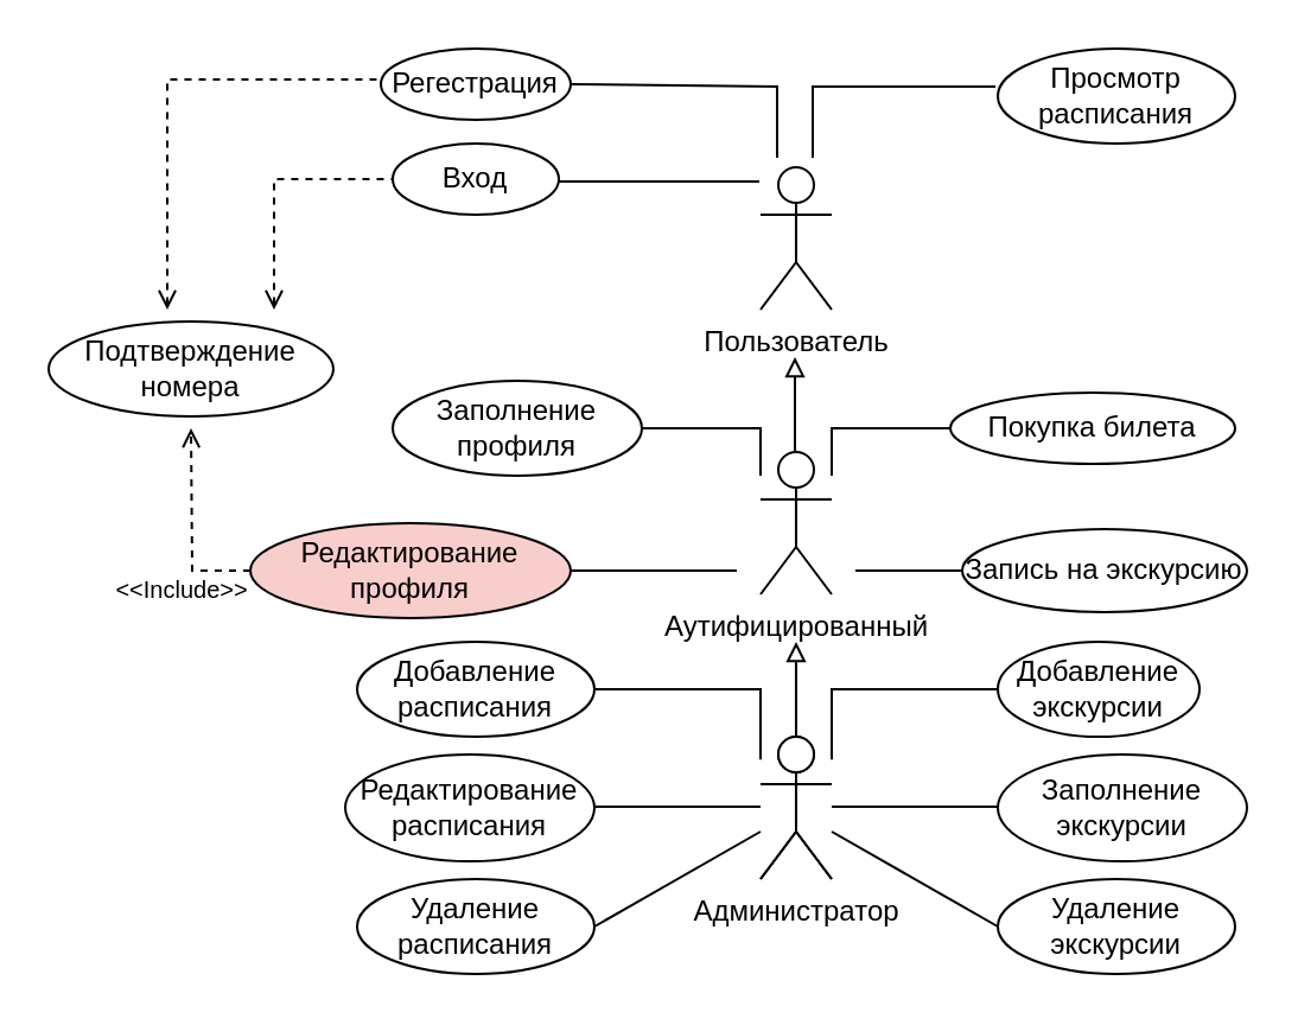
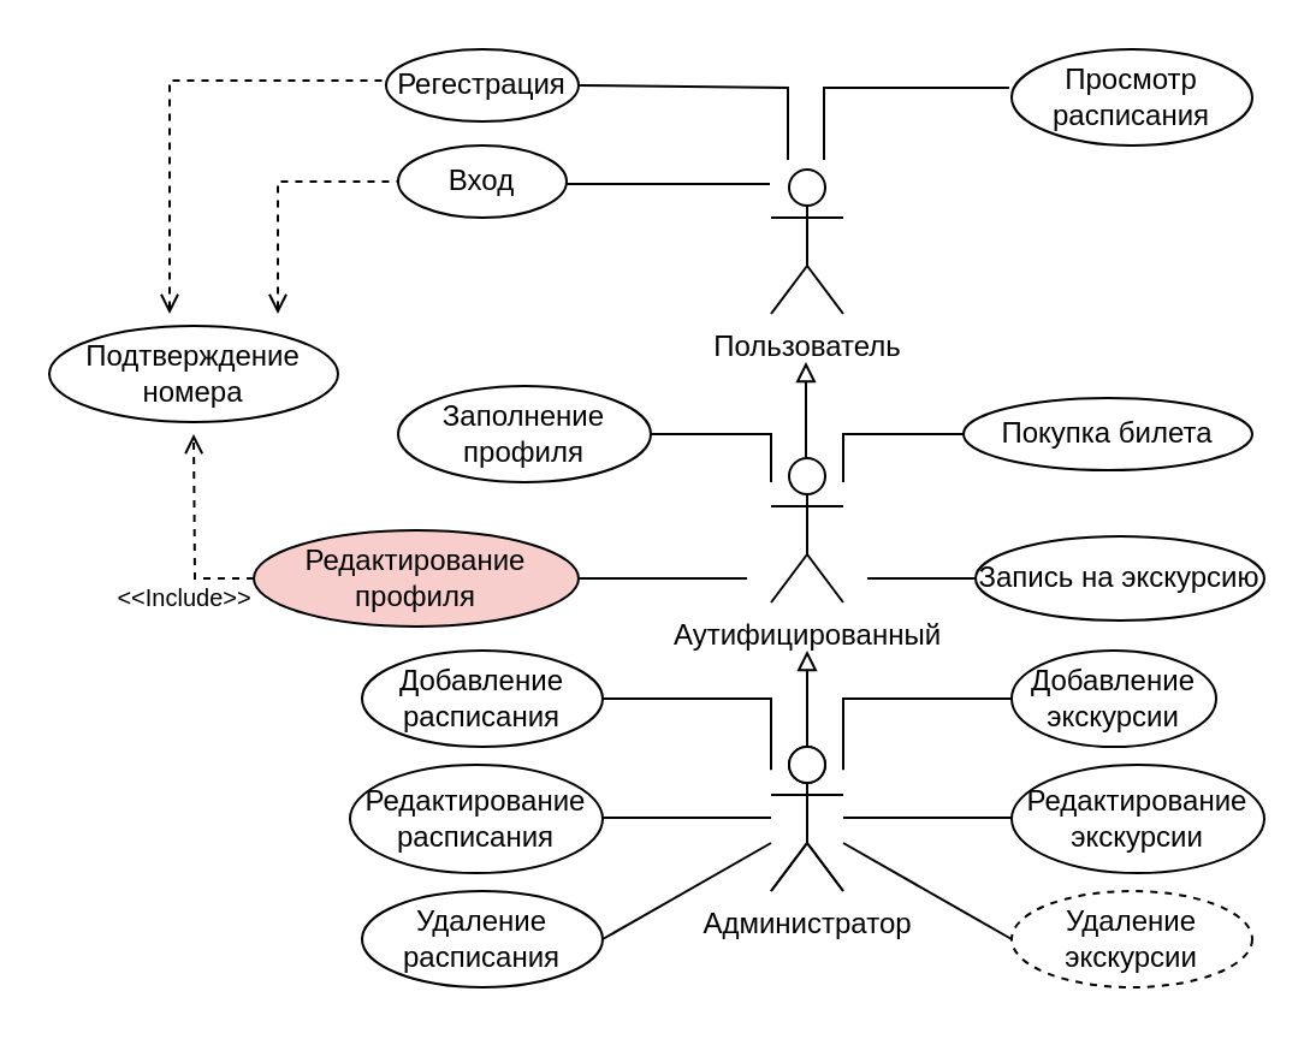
  <mxCell id="0" />
  <mxCell id="1" parent="0" />
  <mxCell id="2" value="&lt;div&gt;Администратор&lt;/div&gt;&lt;div&gt;&lt;br&gt;&lt;/div&gt;" style="shape=umlActor;verticalLabelPosition=bottom;verticalAlign=top;html=1;outlineConnect=0;" parent="1" vertex="1"><mxGeometry x="320" y="310" width="30" height="60" as="geometry" /></mxCell>
  <mxCell id="3" value="" style="shape=umlActor;verticalLabelPosition=bottom;verticalAlign=top;html=1;outlineConnect=0;" parent="1" vertex="1"><mxGeometry x="320" y="310" width="30" height="60" as="geometry" /></mxCell>
  <mxCell id="4" value="Аутифицированный" style="shape=umlActor;verticalLabelPosition=bottom;verticalAlign=top;html=1;outlineConnect=0;" parent="1" vertex="1"><mxGeometry x="320" y="190" width="30" height="60" as="geometry" /></mxCell>
  <mxCell id="5" value="Пользователь&lt;br&gt;" style="shape=umlActor;verticalLabelPosition=bottom;verticalAlign=top;html=1;outlineConnect=0;" parent="1" vertex="1"><mxGeometry x="320" y="70" width="30" height="60" as="geometry" /></mxCell>
  <mxCell id="6" value="" style="endArrow=block;html=1;rounded=0;startFill=0;endFill=0;exitX=0.5;exitY=0;exitDx=0;exitDy=0;exitPerimeter=0;" parent="1" source="3" edge="1"><mxGeometry width="50" height="50" relative="1" as="geometry"><mxPoint x="310" y="360" as="sourcePoint" /><mxPoint x="335" y="270" as="targetPoint" /></mxGeometry></mxCell>
  <mxCell id="7" value="" style="endArrow=block;html=1;rounded=0;startFill=0;endFill=0;exitX=0.5;exitY=0;exitDx=0;exitDy=0;exitPerimeter=0;" parent="1" edge="1"><mxGeometry width="50" height="50" relative="1" as="geometry"><mxPoint x="334.5" y="190" as="sourcePoint" /><mxPoint x="334.5" y="150" as="targetPoint" /></mxGeometry></mxCell>
  <mxCell id="8" value="Вход" style="ellipse;whiteSpace=wrap;html=1;" parent="1" vertex="1"><mxGeometry x="165" y="60" width="70" height="30" as="geometry" /></mxCell>
  <mxCell id="9" value="Регестрация" style="ellipse;whiteSpace=wrap;html=1;" parent="1" vertex="1"><mxGeometry x="160" y="20" width="80" height="30" as="geometry" /></mxCell>
  <mxCell id="10" value="" style="endArrow=none;html=1;rounded=0;entryX=0.25;entryY=0.1;entryDx=0;entryDy=0;entryPerimeter=0;" parent="1" edge="1"><mxGeometry width="50" height="50" relative="1" as="geometry"><mxPoint x="235" y="76" as="sourcePoint" /><mxPoint x="319.5" y="76" as="targetPoint" /></mxGeometry></mxCell>
  <mxCell id="11" value="" style="endArrow=none;html=1;rounded=0;entryX=0.5;entryY=0;entryDx=0;entryDy=0;entryPerimeter=0;exitX=1;exitY=0.5;exitDx=0;exitDy=0;" parent="1" source="9" edge="1"><mxGeometry width="50" height="50" relative="1" as="geometry"><mxPoint x="247" y="36" as="sourcePoint" /><mxPoint x="327" y="66" as="targetPoint" /><Array as="points"><mxPoint x="327" y="36" /></Array></mxGeometry></mxCell>
  <mxCell id="12" value="Просмотр расписания" style="ellipse;whiteSpace=wrap;html=1;" parent="1" vertex="1"><mxGeometry x="420" y="20" width="100" height="40" as="geometry" /></mxCell>
  <mxCell id="13" value="" style="endArrow=none;html=1;rounded=0;entryX=0.5;entryY=0;entryDx=0;entryDy=0;entryPerimeter=0;" parent="1" edge="1"><mxGeometry width="50" height="50" relative="1" as="geometry"><mxPoint x="419" y="36" as="sourcePoint" /><mxPoint x="342" y="66" as="targetPoint" /><Array as="points"><mxPoint x="342" y="36" /></Array></mxGeometry></mxCell>
  <mxCell id="14" value="" style="endArrow=none;dashed=1;html=1;rounded=0;startArrow=open;startFill=0;" parent="1" edge="1"><mxGeometry width="50" height="50" relative="1" as="geometry"><mxPoint x="70" y="130" as="sourcePoint" /><mxPoint x="159" y="33" as="targetPoint" /><Array as="points"><mxPoint x="70" y="33" /></Array></mxGeometry></mxCell>
  <mxCell id="15" value="" style="endArrow=none;dashed=1;html=1;rounded=0;startArrow=open;startFill=0;" parent="1" edge="1"><mxGeometry width="50" height="50" relative="1" as="geometry"><mxPoint x="115" y="130" as="sourcePoint" /><mxPoint x="165" y="75" as="targetPoint" /><Array as="points"><mxPoint x="115" y="75" /></Array></mxGeometry></mxCell>
  <mxCell id="16" value="Подтверждение номера" style="ellipse;whiteSpace=wrap;html=1;" parent="1" vertex="1"><mxGeometry x="20" y="135" width="120" height="40" as="geometry" /></mxCell>
  <mxCell id="17" value="Покупка билета" style="ellipse;whiteSpace=wrap;html=1;" parent="1" vertex="1"><mxGeometry x="400" y="165" width="120" height="30" as="geometry" /></mxCell>
  <mxCell id="18" value="Запись на экскурсию" style="ellipse;whiteSpace=wrap;html=1;" parent="1" vertex="1"><mxGeometry x="405" y="222.5" width="120" height="35" as="geometry" /></mxCell>
  <mxCell id="19" value="Добавление экскурсии" style="ellipse;whiteSpace=wrap;html=1;" parent="1" vertex="1"><mxGeometry x="420" y="270" width="85" height="40" as="geometry" /></mxCell>
  <mxCell id="20" value="Заполнение профиля" style="ellipse;whiteSpace=wrap;html=1;" parent="1" vertex="1"><mxGeometry x="165" y="160" width="105" height="40" as="geometry" /></mxCell>
  <mxCell id="21" style="edgeStyle=orthogonalEdgeStyle;rounded=0;orthogonalLoop=1;jettySize=auto;html=1;dashed=1;fontSize=10;endArrow=open;endFill=0;" parent="1" source="22" edge="1"><mxGeometry relative="1" as="geometry"><mxPoint x="80" y="180" as="targetPoint" /></mxGeometry></mxCell>
  <mxCell id="22" value="Редактирование профиля" style="ellipse;whiteSpace=wrap;html=1;fillColor=#f8cecc;" parent="1" vertex="1"><mxGeometry x="105" y="220" width="135" height="40" as="geometry" /></mxCell>
  <mxCell id="23" value="" style="endArrow=none;html=1;rounded=0;" parent="1" edge="1"><mxGeometry width="50" height="50" relative="1" as="geometry"><mxPoint x="270" y="180" as="sourcePoint" /><mxPoint x="320" y="200" as="targetPoint" /><Array as="points"><mxPoint x="320" y="180" /></Array></mxGeometry></mxCell>
  <mxCell id="24" value="" style="endArrow=none;html=1;rounded=0;" parent="1" edge="1"><mxGeometry width="50" height="50" relative="1" as="geometry"><mxPoint x="240" y="240" as="sourcePoint" /><mxPoint x="310" y="240" as="targetPoint" /></mxGeometry></mxCell>
  <mxCell id="25" value="" style="endArrow=none;html=1;rounded=0;" parent="1" edge="1"><mxGeometry width="50" height="50" relative="1" as="geometry"><mxPoint x="360" y="240" as="sourcePoint" /><mxPoint x="405" y="240" as="targetPoint" /></mxGeometry></mxCell>
  <mxCell id="26" value="" style="endArrow=none;html=1;rounded=0;" parent="1" edge="1"><mxGeometry width="50" height="50" relative="1" as="geometry"><mxPoint x="400" y="180" as="sourcePoint" /><mxPoint x="350" y="200" as="targetPoint" /><Array as="points"><mxPoint x="350" y="180" /></Array></mxGeometry></mxCell>
  <mxCell id="27" value="&amp;lt;&amp;lt;Include&amp;gt;&amp;gt;" style="text;html=1;align=center;verticalAlign=middle;resizable=0;points=[];autosize=1;strokeColor=none;fillColor=none;fontSize=10;" parent="1" vertex="1"><mxGeometry x="36" y="233" width="80" height="30" as="geometry" /></mxCell>
  <mxCell id="28" value="" style="endArrow=none;html=1;rounded=0;entryX=0;entryY=0.5;entryDx=0;entryDy=0;" parent="1" edge="1" target="19"><mxGeometry width="50" height="50" relative="1" as="geometry"><mxPoint x="350" y="319.6" as="sourcePoint" /><mxPoint x="420" y="319.6" as="targetPoint" /><Array as="points"><mxPoint x="350" y="290" /></Array></mxGeometry></mxCell>
- <mxCell id="29" value="&lt;br&gt;&lt;div&gt;Заполнение экскурсии&lt;/div&gt;&lt;div&gt;&lt;br&gt;&lt;/div&gt;" style="ellipse;whiteSpace=wrap;html=1;" parent="1" vertex="1"><mxGeometry x="420" y="317.5" width="105" height="45" as="geometry" /></mxCell>
+ <mxCell id="29" value="&lt;br&gt;&lt;div&gt;Редактирование экскурсии&lt;/div&gt;&lt;div&gt;&lt;br&gt;&lt;/div&gt;" style="ellipse;whiteSpace=wrap;html=1;" parent="1" vertex="1"><mxGeometry x="420" y="317.5" width="105" height="45" as="geometry" /></mxCell>
  <mxCell id="30" value="" style="endArrow=none;html=1;rounded=0;" parent="1" edge="1"><mxGeometry width="50" height="50" relative="1" as="geometry"><mxPoint x="350" y="339.5" as="sourcePoint" /><mxPoint x="420" y="339.5" as="targetPoint" /></mxGeometry></mxCell>
  <mxCell id="31" value="" style="endArrow=none;html=1;rounded=0;entryX=0;entryY=0.5;entryDx=0;entryDy=0;" edge="1" parent="1" target="32"><mxGeometry width="50" height="50" relative="1" as="geometry"><mxPoint x="350" y="350" as="sourcePoint" /><mxPoint x="410" y="390" as="targetPoint" /><Array as="points" /></mxGeometry></mxCell>
- <mxCell id="32" value="Удаление экскурсии" style="ellipse;whiteSpace=wrap;html=1;" vertex="1" parent="1"><mxGeometry x="420" y="370" width="100" height="40" as="geometry" /></mxCell>
+ <mxCell id="32" value="Удаление экскурсии" style="ellipse;whiteSpace=wrap;html=1;dashed=1;" vertex="1" parent="1"><mxGeometry x="420" y="370" width="100" height="40" as="geometry" /></mxCell>
  <mxCell id="33" value="Добавление расписания" style="ellipse;whiteSpace=wrap;html=1;" vertex="1" parent="1"><mxGeometry x="150" y="270" width="100" height="40" as="geometry" /></mxCell>
  <mxCell id="34" value="" style="endArrow=none;html=1;rounded=0;entryX=0;entryY=0.5;entryDx=0;entryDy=0;" edge="1" parent="1"><mxGeometry width="50" height="50" relative="1" as="geometry"><mxPoint x="320" y="319.6" as="sourcePoint" /><mxPoint x="250" y="290" as="targetPoint" /><Array as="points"><mxPoint x="320" y="290" /></Array></mxGeometry></mxCell>
  <mxCell id="35" value="" style="endArrow=none;html=1;rounded=0;" edge="1" parent="1"><mxGeometry width="50" height="50" relative="1" as="geometry"><mxPoint x="250" y="339.5" as="sourcePoint" /><mxPoint x="320" y="339.5" as="targetPoint" /></mxGeometry></mxCell>
  <mxCell id="36" value="" style="endArrow=none;html=1;rounded=0;entryX=0;entryY=0.5;entryDx=0;entryDy=0;" edge="1" parent="1"><mxGeometry width="50" height="50" relative="1" as="geometry"><mxPoint x="320" y="350" as="sourcePoint" /><mxPoint x="250" y="390" as="targetPoint" /><Array as="points" /></mxGeometry></mxCell>
  <mxCell id="37" value="&lt;br&gt;&lt;div&gt;Редактирование расписания&lt;br&gt;&lt;/div&gt;&lt;div&gt;&lt;br&gt;&lt;/div&gt;" style="ellipse;whiteSpace=wrap;html=1;" vertex="1" parent="1"><mxGeometry x="145" y="317.5" width="105" height="45" as="geometry" /></mxCell>
  <mxCell id="38" value="Удаление расписания" style="ellipse;whiteSpace=wrap;html=1;" vertex="1" parent="1"><mxGeometry x="150" y="370" width="100" height="40" as="geometry" /></mxCell>
